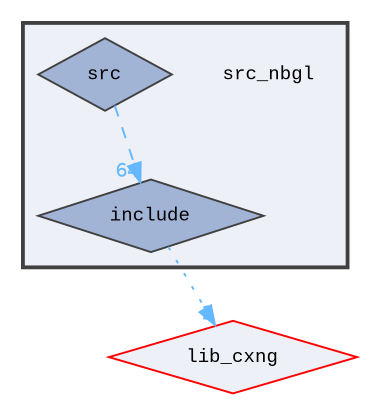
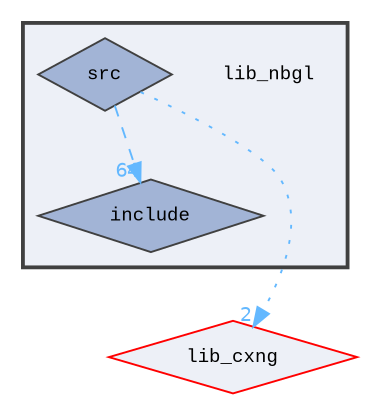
  digraph {
    compound=true
    fontname="Liberation Mono"
    node [fontname="Liberation Mono" fontsize=10 shape=diamond color=grey25 fillcolor="#a2b4d6" style=filled]
    edge [color=steelblue1 fontcolor=steelblue1 fontname="Liberation Mono" fontsize=10 labeldistance=1.5 labelfontname=Helvetica labelfontsize=10]
-   n1 [height=0.2 label=src_nbgl shape=plaintext width=0.4 color="" fillcolor="" style=""]
+   n1 [height=0.2 label=lib_nbgl shape=plaintext width=0.4 color="" fillcolor="" style=""]
    n2 [height=0.2 label=include width=0.4]
    n3 [height=0.2 label=src width=0.4]
    n4 [color=red fillcolor="#edf0f7" height=0.2 label=lib_cxng width=0.4]
    subgraph cluster_1 {
      bgcolor="#edf0f7"
      fontsize=10
      pencolor=grey25
      style="filled,bold"
      n1
      n2
      n3
    }
    n3 -> n2 [headlabel=64 style=dashed]
-   n2 -> n4 [headlabel=2 style=dotted]
+   n3 -> n4 [headlabel=2 style=dotted]
  }
